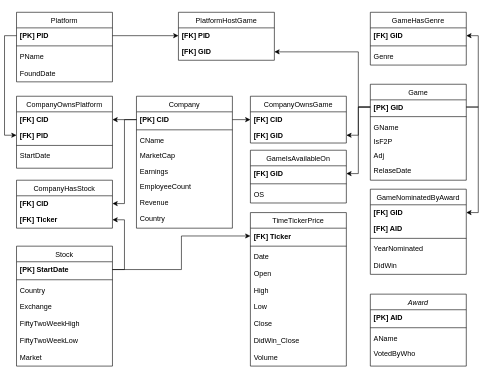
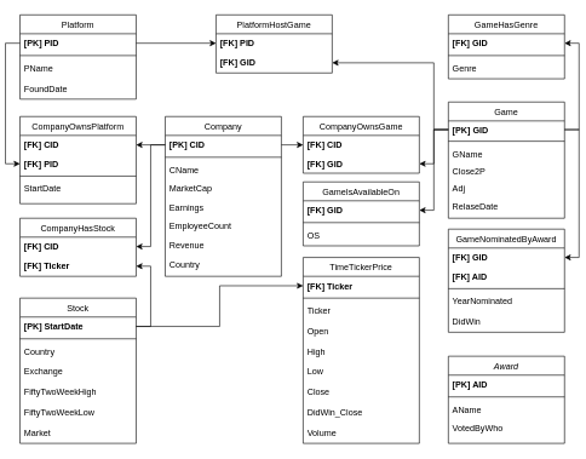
  <mxCell id="0" />
  <mxCell id="1" parent="0" />
  <mxCell id="2" value="Award" style="swimlane;fontStyle=2;align=center;verticalAlign=top;childLayout=stackLayout;horizontal=1;startSize=26;horizontalStack=0;resizeParent=1;resizeLast=0;collapsible=1;marginBottom=0;rounded=0;shadow=0;strokeWidth=1;" parent="1" vertex="1"><mxGeometry x="610" y="490" width="160" height="120" as="geometry"><mxRectangle x="230" y="140" width="160" height="26" as="alternateBounds" /></mxGeometry></mxCell>
  <mxCell id="3" value="[PK] AID" style="text;align=left;verticalAlign=top;spacingLeft=4;spacingRight=4;overflow=hidden;rotatable=0;points=[[0,0.5],[1,0.5]];portConstraint=eastwest;fontStyle=1" parent="2" vertex="1"><mxGeometry y="26" width="160" height="26" as="geometry" /></mxCell>
  <mxCell id="4" value="" style="line;html=1;strokeWidth=1;align=left;verticalAlign=middle;spacingTop=-1;spacingLeft=3;spacingRight=3;rotatable=0;labelPosition=right;points=[];portConstraint=eastwest;" parent="2" vertex="1"><mxGeometry y="52" width="160" height="8" as="geometry" /></mxCell>
  <mxCell id="5" value="AName" style="text;align=left;verticalAlign=top;spacingLeft=4;spacingRight=4;overflow=hidden;rotatable=0;points=[[0,0.5],[1,0.5]];portConstraint=eastwest;" parent="2" vertex="1"><mxGeometry y="60" width="160" height="26" as="geometry" /></mxCell>
  <mxCell id="6" value="VotedByWho" style="text;align=left;verticalAlign=top;spacingLeft=4;spacingRight=4;overflow=hidden;rotatable=0;points=[[0,0.5],[1,0.5]];portConstraint=eastwest;" parent="2" vertex="1"><mxGeometry y="86" width="160" height="26" as="geometry" /></mxCell>
  <mxCell id="7" value="CompanyOwnsGame" style="swimlane;fontStyle=0;align=center;verticalAlign=top;childLayout=stackLayout;horizontal=1;startSize=26;horizontalStack=0;resizeParent=1;resizeLast=0;collapsible=1;marginBottom=0;rounded=0;shadow=0;strokeWidth=1;" parent="1" vertex="1"><mxGeometry x="410" y="160" width="160" height="78" as="geometry"><mxRectangle x="340" y="380" width="170" height="26" as="alternateBounds" /></mxGeometry></mxCell>
  <mxCell id="8" value="[FK] CID" style="text;align=left;verticalAlign=top;spacingLeft=4;spacingRight=4;overflow=hidden;rotatable=0;points=[[0,0.5],[1,0.5]];portConstraint=eastwest;fontStyle=1" parent="7" vertex="1"><mxGeometry y="26" width="160" height="26" as="geometry" /></mxCell>
  <mxCell id="9" value="[FK] GID" style="text;align=left;verticalAlign=top;spacingLeft=4;spacingRight=4;overflow=hidden;rotatable=0;points=[[0,0.5],[1,0.5]];portConstraint=eastwest;fontStyle=1" parent="7" vertex="1"><mxGeometry y="52" width="160" height="26" as="geometry" /></mxCell>
  <mxCell id="10" value="Company" style="swimlane;fontStyle=0;align=center;verticalAlign=top;childLayout=stackLayout;horizontal=1;startSize=26;horizontalStack=0;resizeParent=1;resizeLast=0;collapsible=1;marginBottom=0;rounded=0;shadow=0;strokeWidth=1;" parent="1" vertex="1"><mxGeometry x="220" y="160" width="160" height="220" as="geometry"><mxRectangle x="550" y="140" width="160" height="26" as="alternateBounds" /></mxGeometry></mxCell>
  <mxCell id="11" value="[PK] CID" style="text;align=left;verticalAlign=top;spacingLeft=4;spacingRight=4;overflow=hidden;rotatable=0;points=[[0,0.5],[1,0.5]];portConstraint=eastwest;fontStyle=1" parent="10" vertex="1"><mxGeometry y="26" width="160" height="26" as="geometry" /></mxCell>
  <mxCell id="12" value="" style="line;html=1;strokeWidth=1;align=left;verticalAlign=middle;spacingTop=-1;spacingLeft=3;spacingRight=3;rotatable=0;labelPosition=right;points=[];portConstraint=eastwest;" parent="10" vertex="1"><mxGeometry y="52" width="160" height="8" as="geometry" /></mxCell>
  <mxCell id="13" value="CName" style="text;align=left;verticalAlign=top;spacingLeft=4;spacingRight=4;overflow=hidden;rotatable=0;points=[[0,0.5],[1,0.5]];portConstraint=eastwest;rounded=0;shadow=0;html=0;" parent="10" vertex="1"><mxGeometry y="60" width="160" height="26" as="geometry" /></mxCell>
  <mxCell id="14" value="MarketCap" style="text;align=left;verticalAlign=top;spacingLeft=4;spacingRight=4;overflow=hidden;rotatable=0;points=[[0,0.5],[1,0.5]];portConstraint=eastwest;rounded=0;shadow=0;html=0;" parent="10" vertex="1"><mxGeometry y="86" width="160" height="26" as="geometry" /></mxCell>
  <mxCell id="15" value="Earnings" style="text;align=left;verticalAlign=top;spacingLeft=4;spacingRight=4;overflow=hidden;rotatable=0;points=[[0,0.5],[1,0.5]];portConstraint=eastwest;rounded=0;shadow=0;html=0;" parent="10" vertex="1"><mxGeometry y="112" width="160" height="26" as="geometry" /></mxCell>
  <mxCell id="16" value="EmployeeCount" style="text;align=left;verticalAlign=top;spacingLeft=4;spacingRight=4;overflow=hidden;rotatable=0;points=[[0,0.5],[1,0.5]];portConstraint=eastwest;rounded=0;shadow=0;html=0;" parent="10" vertex="1"><mxGeometry y="138" width="160" height="26" as="geometry" /></mxCell>
  <mxCell id="17" value="Revenue" style="text;align=left;verticalAlign=top;spacingLeft=4;spacingRight=4;overflow=hidden;rotatable=0;points=[[0,0.5],[1,0.5]];portConstraint=eastwest;rounded=0;shadow=0;html=0;" parent="10" vertex="1"><mxGeometry y="164" width="160" height="26" as="geometry" /></mxCell>
  <mxCell id="18" value="Country" style="text;align=left;verticalAlign=top;spacingLeft=4;spacingRight=4;overflow=hidden;rotatable=0;points=[[0,0.5],[1,0.5]];portConstraint=eastwest;rounded=0;shadow=0;html=0;" parent="10" vertex="1"><mxGeometry y="190" width="160" height="26" as="geometry" /></mxCell>
  <mxCell id="19" value="CompanyOwnsPlatform" style="swimlane;fontStyle=0;align=center;verticalAlign=top;childLayout=stackLayout;horizontal=1;startSize=26;horizontalStack=0;resizeParent=1;resizeLast=0;collapsible=1;marginBottom=0;rounded=0;shadow=0;strokeWidth=1;" parent="1" vertex="1"><mxGeometry x="20" y="160" width="160" height="120" as="geometry"><mxRectangle x="340" y="380" width="170" height="26" as="alternateBounds" /></mxGeometry></mxCell>
  <mxCell id="20" value="[FK] CID" style="text;align=left;verticalAlign=top;spacingLeft=4;spacingRight=4;overflow=hidden;rotatable=0;points=[[0,0.5],[1,0.5]];portConstraint=eastwest;fontStyle=1" parent="19" vertex="1"><mxGeometry y="26" width="160" height="26" as="geometry" /></mxCell>
  <mxCell id="21" value="[FK] PID" style="text;align=left;verticalAlign=top;spacingLeft=4;spacingRight=4;overflow=hidden;rotatable=0;points=[[0,0.5],[1,0.5]];portConstraint=eastwest;fontStyle=1" parent="19" vertex="1"><mxGeometry y="52" width="160" height="26" as="geometry" /></mxCell>
  <mxCell id="22" value="" style="line;html=1;strokeWidth=1;align=left;verticalAlign=middle;spacingTop=-1;spacingLeft=3;spacingRight=3;rotatable=0;labelPosition=right;points=[];portConstraint=eastwest;" parent="19" vertex="1"><mxGeometry y="78" width="160" height="8" as="geometry" /></mxCell>
  <mxCell id="23" value="StartDate" style="text;align=left;verticalAlign=top;spacingLeft=4;spacingRight=4;overflow=hidden;rotatable=0;points=[[0,0.5],[1,0.5]];portConstraint=eastwest;rounded=0;shadow=0;html=0;" parent="19" vertex="1"><mxGeometry y="86" width="160" height="34" as="geometry" /></mxCell>
  <mxCell id="24" value="Game" style="swimlane;fontStyle=0;align=center;verticalAlign=top;childLayout=stackLayout;horizontal=1;startSize=26;horizontalStack=0;resizeParent=1;resizeLast=0;collapsible=1;marginBottom=0;rounded=0;shadow=0;strokeWidth=1;" parent="1" vertex="1"><mxGeometry x="610" y="140" width="160" height="160" as="geometry"><mxRectangle x="340" y="380" width="170" height="26" as="alternateBounds" /></mxGeometry></mxCell>
  <mxCell id="25" value="[PK] GID" style="text;align=left;verticalAlign=top;spacingLeft=4;spacingRight=4;overflow=hidden;rotatable=0;points=[[0,0.5],[1,0.5]];portConstraint=eastwest;fontStyle=1" parent="24" vertex="1"><mxGeometry y="26" width="160" height="24" as="geometry" /></mxCell>
  <mxCell id="26" value="" style="line;html=1;strokeWidth=1;align=left;verticalAlign=middle;spacingTop=-1;spacingLeft=3;spacingRight=3;rotatable=0;labelPosition=right;points=[];portConstraint=eastwest;" parent="24" vertex="1"><mxGeometry y="50" width="160" height="8" as="geometry" /></mxCell>
  <mxCell id="27" value="GName" style="text;align=left;verticalAlign=top;spacingLeft=4;spacingRight=4;overflow=hidden;rotatable=0;points=[[0,0.5],[1,0.5]];portConstraint=eastwest;fontStyle=0" parent="24" vertex="1"><mxGeometry y="58" width="160" height="24" as="geometry" /></mxCell>
- <mxCell id="28" value="IsF2P" style="text;align=left;verticalAlign=top;spacingLeft=4;spacingRight=4;overflow=hidden;rotatable=0;points=[[0,0.5],[1,0.5]];portConstraint=eastwest;fontStyle=0" parent="24" vertex="1"><mxGeometry y="82" width="160" height="24" as="geometry" /></mxCell>
+ <mxCell id="28" value="Close2P" style="text;align=left;verticalAlign=top;spacingLeft=4;spacingRight=4;overflow=hidden;rotatable=0;points=[[0,0.5],[1,0.5]];portConstraint=eastwest;fontStyle=0" parent="24" vertex="1"><mxGeometry y="82" width="160" height="24" as="geometry" /></mxCell>
  <mxCell id="29" value="Adj" style="text;align=left;verticalAlign=top;spacingLeft=4;spacingRight=4;overflow=hidden;rotatable=0;points=[[0,0.5],[1,0.5]];portConstraint=eastwest;fontStyle=0" parent="24" vertex="1"><mxGeometry y="106" width="160" height="24" as="geometry" /></mxCell>
  <mxCell id="30" value="RelaseDate" style="text;align=left;verticalAlign=top;spacingLeft=4;spacingRight=4;overflow=hidden;rotatable=0;points=[[0,0.5],[1,0.5]];portConstraint=eastwest;fontStyle=0" parent="24" vertex="1"><mxGeometry y="130" width="160" height="24" as="geometry" /></mxCell>
  <mxCell id="31" value="GameHasGenre" style="swimlane;fontStyle=0;align=center;verticalAlign=top;childLayout=stackLayout;horizontal=1;startSize=26;horizontalStack=0;resizeParent=1;resizeLast=0;collapsible=1;marginBottom=0;rounded=0;shadow=0;strokeWidth=1;" parent="1" vertex="1"><mxGeometry x="610" y="20" width="160" height="88" as="geometry"><mxRectangle x="130" y="380" width="160" height="26" as="alternateBounds" /></mxGeometry></mxCell>
  <mxCell id="32" value="[FK] GID" style="text;align=left;verticalAlign=top;spacingLeft=4;spacingRight=4;overflow=hidden;rotatable=0;points=[[0,0.5],[1,0.5]];portConstraint=eastwest;fontStyle=1" parent="31" vertex="1"><mxGeometry y="26" width="160" height="26" as="geometry" /></mxCell>
  <mxCell id="33" value="" style="line;html=1;strokeWidth=1;align=left;verticalAlign=middle;spacingTop=-1;spacingLeft=3;spacingRight=3;rotatable=0;labelPosition=right;points=[];portConstraint=eastwest;" parent="31" vertex="1"><mxGeometry y="52" width="160" height="8" as="geometry" /></mxCell>
  <mxCell id="34" value="Genre" style="text;align=left;verticalAlign=top;spacingLeft=4;spacingRight=4;overflow=hidden;rotatable=0;points=[[0,0.5],[1,0.5]];portConstraint=eastwest;rounded=0;shadow=0;html=0;" parent="31" vertex="1"><mxGeometry y="60" width="160" height="28" as="geometry" /></mxCell>
  <mxCell id="35" value="CompanyHasStock" style="swimlane;fontStyle=0;align=center;verticalAlign=top;childLayout=stackLayout;horizontal=1;startSize=26;horizontalStack=0;resizeParent=1;resizeLast=0;collapsible=1;marginBottom=0;rounded=0;shadow=0;strokeWidth=1;" parent="1" vertex="1"><mxGeometry x="20" y="300" width="160" height="80" as="geometry"><mxRectangle x="130" y="380" width="160" height="26" as="alternateBounds" /></mxGeometry></mxCell>
  <mxCell id="36" value="[FK] CID" style="text;align=left;verticalAlign=top;spacingLeft=4;spacingRight=4;overflow=hidden;rotatable=0;points=[[0,0.5],[1,0.5]];portConstraint=eastwest;fontStyle=1" parent="35" vertex="1"><mxGeometry y="26" width="160" height="26" as="geometry" /></mxCell>
  <mxCell id="37" value="[FK] Ticker" style="text;align=left;verticalAlign=top;spacingLeft=4;spacingRight=4;overflow=hidden;rotatable=0;points=[[0,0.5],[1,0.5]];portConstraint=eastwest;rounded=0;shadow=0;html=0;fontStyle=1" parent="35" vertex="1"><mxGeometry y="52" width="160" height="28" as="geometry" /></mxCell>
  <mxCell id="38" value="GameNominatedByAward" style="swimlane;fontStyle=0;align=center;verticalAlign=top;childLayout=stackLayout;horizontal=1;startSize=26;horizontalStack=0;resizeParent=1;resizeLast=0;collapsible=1;marginBottom=0;rounded=0;shadow=0;strokeWidth=1;" parent="1" vertex="1"><mxGeometry x="610" y="315" width="160" height="142" as="geometry"><mxRectangle x="130" y="380" width="160" height="26" as="alternateBounds" /></mxGeometry></mxCell>
  <mxCell id="39" value="[FK] GID" style="text;align=left;verticalAlign=top;spacingLeft=4;spacingRight=4;overflow=hidden;rotatable=0;points=[[0,0.5],[1,0.5]];portConstraint=eastwest;fontStyle=1" parent="38" vertex="1"><mxGeometry y="26" width="160" height="26" as="geometry" /></mxCell>
  <mxCell id="40" value="[FK] AID" style="text;align=left;verticalAlign=top;spacingLeft=4;spacingRight=4;overflow=hidden;rotatable=0;points=[[0,0.5],[1,0.5]];portConstraint=eastwest;fontStyle=1" parent="38" vertex="1"><mxGeometry y="52" width="160" height="26" as="geometry" /></mxCell>
  <mxCell id="41" value="" style="line;html=1;strokeWidth=1;align=left;verticalAlign=middle;spacingTop=-1;spacingLeft=3;spacingRight=3;rotatable=0;labelPosition=right;points=[];portConstraint=eastwest;" parent="38" vertex="1"><mxGeometry y="78" width="160" height="8" as="geometry" /></mxCell>
  <mxCell id="42" value="YearNominated" style="text;align=left;verticalAlign=top;spacingLeft=4;spacingRight=4;overflow=hidden;rotatable=0;points=[[0,0.5],[1,0.5]];portConstraint=eastwest;rounded=0;shadow=0;html=0;" parent="38" vertex="1"><mxGeometry y="86" width="160" height="28" as="geometry" /></mxCell>
  <mxCell id="43" value="DidWin" style="text;align=left;verticalAlign=top;spacingLeft=4;spacingRight=4;overflow=hidden;rotatable=0;points=[[0,0.5],[1,0.5]];portConstraint=eastwest;rounded=0;shadow=0;html=0;" parent="38" vertex="1"><mxGeometry y="114" width="160" height="28" as="geometry" /></mxCell>
  <mxCell id="44" value="Platform" style="swimlane;fontStyle=0;align=center;verticalAlign=top;childLayout=stackLayout;horizontal=1;startSize=26;horizontalStack=0;resizeParent=1;resizeLast=0;collapsible=1;marginBottom=0;rounded=0;shadow=0;strokeWidth=1;" parent="1" vertex="1"><mxGeometry x="20" y="20" width="160" height="116" as="geometry"><mxRectangle x="130" y="380" width="160" height="26" as="alternateBounds" /></mxGeometry></mxCell>
  <mxCell id="45" value="[PK] PID" style="text;align=left;verticalAlign=top;spacingLeft=4;spacingRight=4;overflow=hidden;rotatable=0;points=[[0,0.5],[1,0.5]];portConstraint=eastwest;fontStyle=1" parent="44" vertex="1"><mxGeometry y="26" width="160" height="26" as="geometry" /></mxCell>
  <mxCell id="46" value="" style="line;html=1;strokeWidth=1;align=left;verticalAlign=middle;spacingTop=-1;spacingLeft=3;spacingRight=3;rotatable=0;labelPosition=right;points=[];portConstraint=eastwest;" parent="44" vertex="1"><mxGeometry y="52" width="160" height="8" as="geometry" /></mxCell>
  <mxCell id="47" value="PName" style="text;align=left;verticalAlign=top;spacingLeft=4;spacingRight=4;overflow=hidden;rotatable=0;points=[[0,0.5],[1,0.5]];portConstraint=eastwest;rounded=0;shadow=0;html=0;" parent="44" vertex="1"><mxGeometry y="60" width="160" height="28" as="geometry" /></mxCell>
  <mxCell id="48" value="FoundDate" style="text;align=left;verticalAlign=top;spacingLeft=4;spacingRight=4;overflow=hidden;rotatable=0;points=[[0,0.5],[1,0.5]];portConstraint=eastwest;rounded=0;shadow=0;html=0;" parent="44" vertex="1"><mxGeometry y="88" width="160" height="28" as="geometry" /></mxCell>
  <mxCell id="49" value="PlatformHostGame" style="swimlane;fontStyle=0;align=center;verticalAlign=top;childLayout=stackLayout;horizontal=1;startSize=26;horizontalStack=0;resizeParent=1;resizeLast=0;collapsible=1;marginBottom=0;rounded=0;shadow=0;strokeWidth=1;" parent="1" vertex="1"><mxGeometry x="290" y="20" width="160" height="80" as="geometry"><mxRectangle x="130" y="380" width="160" height="26" as="alternateBounds" /></mxGeometry></mxCell>
  <mxCell id="50" value="[FK] PID " style="text;align=left;verticalAlign=top;spacingLeft=4;spacingRight=4;overflow=hidden;rotatable=0;points=[[0,0.5],[1,0.5]];portConstraint=eastwest;fontStyle=1" parent="49" vertex="1"><mxGeometry y="26" width="160" height="26" as="geometry" /></mxCell>
  <mxCell id="51" value="[FK] GID" style="text;align=left;verticalAlign=top;spacingLeft=4;spacingRight=4;overflow=hidden;rotatable=0;points=[[0,0.5],[1,0.5]];portConstraint=eastwest;rounded=0;shadow=0;html=0;fontStyle=1" parent="49" vertex="1"><mxGeometry y="52" width="160" height="28" as="geometry" /></mxCell>
  <mxCell id="52" value="Stock" style="swimlane;fontStyle=0;align=center;verticalAlign=top;childLayout=stackLayout;horizontal=1;startSize=26;horizontalStack=0;resizeParent=1;resizeLast=0;collapsible=1;marginBottom=0;rounded=0;shadow=0;strokeWidth=1;" parent="1" vertex="1"><mxGeometry x="20" y="410" width="160" height="200" as="geometry"><mxRectangle x="130" y="380" width="160" height="26" as="alternateBounds" /></mxGeometry></mxCell>
  <mxCell id="53" value="[PK] StartDate" style="text;align=left;verticalAlign=top;spacingLeft=4;spacingRight=4;overflow=hidden;rotatable=0;points=[[0,0.5],[1,0.5]];portConstraint=eastwest;fontStyle=1" parent="52" vertex="1"><mxGeometry y="26" width="160" height="26" as="geometry" /></mxCell>
  <mxCell id="54" value="" style="line;html=1;strokeWidth=1;align=left;verticalAlign=middle;spacingTop=-1;spacingLeft=3;spacingRight=3;rotatable=0;labelPosition=right;points=[];portConstraint=eastwest;" parent="52" vertex="1"><mxGeometry y="52" width="160" height="8" as="geometry" /></mxCell>
  <mxCell id="55" value="Country" style="text;align=left;verticalAlign=top;spacingLeft=4;spacingRight=4;overflow=hidden;rotatable=0;points=[[0,0.5],[1,0.5]];portConstraint=eastwest;rounded=0;shadow=0;html=0;" parent="52" vertex="1"><mxGeometry y="60" width="160" height="28" as="geometry" /></mxCell>
  <mxCell id="56" value="Exchange" style="text;align=left;verticalAlign=top;spacingLeft=4;spacingRight=4;overflow=hidden;rotatable=0;points=[[0,0.5],[1,0.5]];portConstraint=eastwest;rounded=0;shadow=0;html=0;" parent="52" vertex="1"><mxGeometry y="88" width="160" height="28" as="geometry" /></mxCell>
  <mxCell id="57" value="FiftyTwoWeekHigh" style="text;align=left;verticalAlign=top;spacingLeft=4;spacingRight=4;overflow=hidden;rotatable=0;points=[[0,0.5],[1,0.5]];portConstraint=eastwest;rounded=0;shadow=0;html=0;" parent="52" vertex="1"><mxGeometry y="116" width="160" height="28" as="geometry" /></mxCell>
  <mxCell id="58" value="FiftyTwoWeekLow" style="text;align=left;verticalAlign=top;spacingLeft=4;spacingRight=4;overflow=hidden;rotatable=0;points=[[0,0.5],[1,0.5]];portConstraint=eastwest;rounded=0;shadow=0;html=0;" parent="52" vertex="1"><mxGeometry y="144" width="160" height="28" as="geometry" /></mxCell>
  <mxCell id="59" value="Market" style="text;align=left;verticalAlign=top;spacingLeft=4;spacingRight=4;overflow=hidden;rotatable=0;points=[[0,0.5],[1,0.5]];portConstraint=eastwest;rounded=0;shadow=0;html=0;" parent="52" vertex="1"><mxGeometry y="172" width="160" height="28" as="geometry" /></mxCell>
  <mxCell id="60" value="TimeTickerPrice" style="swimlane;fontStyle=0;align=center;verticalAlign=top;childLayout=stackLayout;horizontal=1;startSize=26;horizontalStack=0;resizeParent=1;resizeLast=0;collapsible=1;marginBottom=0;rounded=0;shadow=0;strokeWidth=1;" parent="1" vertex="1"><mxGeometry x="410" y="354" width="160" height="256" as="geometry"><mxRectangle x="130" y="380" width="160" height="26" as="alternateBounds" /></mxGeometry></mxCell>
  <mxCell id="61" value="[FK] Ticker" style="text;align=left;verticalAlign=top;spacingLeft=4;spacingRight=4;overflow=hidden;rotatable=0;points=[[0,0.5],[1,0.5]];portConstraint=eastwest;fontStyle=1" parent="60" vertex="1"><mxGeometry y="26" width="160" height="26" as="geometry" /></mxCell>
  <mxCell id="62" value="" style="line;html=1;strokeWidth=1;align=left;verticalAlign=middle;spacingTop=-1;spacingLeft=3;spacingRight=3;rotatable=0;labelPosition=right;points=[];portConstraint=eastwest;" parent="60" vertex="1"><mxGeometry y="52" width="160" height="8" as="geometry" /></mxCell>
- <mxCell id="63" value="Date" style="text;align=left;verticalAlign=top;spacingLeft=4;spacingRight=4;overflow=hidden;rotatable=0;points=[[0,0.5],[1,0.5]];portConstraint=eastwest;rounded=0;shadow=0;html=0;" parent="60" vertex="1"><mxGeometry y="60" width="160" height="28" as="geometry" /></mxCell>
+ <mxCell id="63" value="Ticker" style="text;align=left;verticalAlign=top;spacingLeft=4;spacingRight=4;overflow=hidden;rotatable=0;points=[[0,0.5],[1,0.5]];portConstraint=eastwest;rounded=0;shadow=0;html=0;" parent="60" vertex="1"><mxGeometry y="60" width="160" height="28" as="geometry" /></mxCell>
  <mxCell id="64" value="Open" style="text;align=left;verticalAlign=top;spacingLeft=4;spacingRight=4;overflow=hidden;rotatable=0;points=[[0,0.5],[1,0.5]];portConstraint=eastwest;rounded=0;shadow=0;html=0;" parent="60" vertex="1"><mxGeometry y="88" width="160" height="28" as="geometry" /></mxCell>
  <mxCell id="65" value="High" style="text;align=left;verticalAlign=top;spacingLeft=4;spacingRight=4;overflow=hidden;rotatable=0;points=[[0,0.5],[1,0.5]];portConstraint=eastwest;rounded=0;shadow=0;html=0;" parent="60" vertex="1"><mxGeometry y="116" width="160" height="28" as="geometry" /></mxCell>
  <mxCell id="66" value="Low" style="text;align=left;verticalAlign=top;spacingLeft=4;spacingRight=4;overflow=hidden;rotatable=0;points=[[0,0.5],[1,0.5]];portConstraint=eastwest;rounded=0;shadow=0;html=0;" parent="60" vertex="1"><mxGeometry y="144" width="160" height="28" as="geometry" /></mxCell>
  <mxCell id="67" value="Close" style="text;align=left;verticalAlign=top;spacingLeft=4;spacingRight=4;overflow=hidden;rotatable=0;points=[[0,0.5],[1,0.5]];portConstraint=eastwest;rounded=0;shadow=0;html=0;" parent="60" vertex="1"><mxGeometry y="172" width="160" height="28" as="geometry" /></mxCell>
  <mxCell id="68" value="DidWin_Close" style="text;align=left;verticalAlign=top;spacingLeft=4;spacingRight=4;overflow=hidden;rotatable=0;points=[[0,0.5],[1,0.5]];portConstraint=eastwest;rounded=0;shadow=0;html=0;" parent="60" vertex="1"><mxGeometry y="200" width="160" height="28" as="geometry" /></mxCell>
  <mxCell id="69" value="Volume" style="text;align=left;verticalAlign=top;spacingLeft=4;spacingRight=4;overflow=hidden;rotatable=0;points=[[0,0.5],[1,0.5]];portConstraint=eastwest;rounded=0;shadow=0;html=0;" parent="60" vertex="1"><mxGeometry y="228" width="160" height="28" as="geometry" /></mxCell>
  <mxCell id="70" style="edgeStyle=orthogonalEdgeStyle;rounded=0;orthogonalLoop=1;jettySize=auto;html=1;exitX=0;exitY=0.5;exitDx=0;exitDy=0;entryX=1;entryY=0.5;entryDx=0;entryDy=0;" parent="1" source="25" target="9" edge="1"><mxGeometry relative="1" as="geometry"><Array as="points"><mxPoint x="590" y="178" /><mxPoint x="590" y="225" /></Array></mxGeometry></mxCell>
  <mxCell id="71" style="edgeStyle=orthogonalEdgeStyle;rounded=0;orthogonalLoop=1;jettySize=auto;html=1;exitX=1;exitY=0.5;exitDx=0;exitDy=0;entryX=0;entryY=0.5;entryDx=0;entryDy=0;" parent="1" source="11" target="8" edge="1"><mxGeometry relative="1" as="geometry" /></mxCell>
  <mxCell id="72" style="edgeStyle=orthogonalEdgeStyle;rounded=0;orthogonalLoop=1;jettySize=auto;html=1;exitX=0;exitY=0.5;exitDx=0;exitDy=0;entryX=1;entryY=0.5;entryDx=0;entryDy=0;" parent="1" source="11" target="20" edge="1"><mxGeometry relative="1" as="geometry" /></mxCell>
  <mxCell id="73" style="edgeStyle=orthogonalEdgeStyle;rounded=0;orthogonalLoop=1;jettySize=auto;html=1;exitX=1;exitY=0.5;exitDx=0;exitDy=0;" parent="1" source="45" target="50" edge="1"><mxGeometry relative="1" as="geometry" /></mxCell>
  <mxCell id="74" style="edgeStyle=orthogonalEdgeStyle;rounded=0;orthogonalLoop=1;jettySize=auto;html=1;exitX=1;exitY=0.5;exitDx=0;exitDy=0;entryX=1;entryY=0.5;entryDx=0;entryDy=0;" parent="1" source="25" target="32" edge="1"><mxGeometry relative="1" as="geometry" /></mxCell>
  <mxCell id="75" style="edgeStyle=orthogonalEdgeStyle;rounded=0;orthogonalLoop=1;jettySize=auto;html=1;exitX=1;exitY=0.5;exitDx=0;exitDy=0;entryX=1;entryY=0.5;entryDx=0;entryDy=0;" parent="1" source="25" target="39" edge="1"><mxGeometry relative="1" as="geometry" /></mxCell>
  <mxCell id="76" style="edgeStyle=orthogonalEdgeStyle;rounded=0;orthogonalLoop=1;jettySize=auto;html=1;exitX=0;exitY=0.5;exitDx=0;exitDy=0;entryX=1;entryY=0.5;entryDx=0;entryDy=0;" parent="1" source="11" target="36" edge="1"><mxGeometry relative="1" as="geometry" /></mxCell>
  <mxCell id="77" style="edgeStyle=orthogonalEdgeStyle;rounded=0;orthogonalLoop=1;jettySize=auto;html=1;exitX=1;exitY=0.5;exitDx=0;exitDy=0;entryX=1;entryY=0.5;entryDx=0;entryDy=0;" parent="1" source="53" target="37" edge="1"><mxGeometry relative="1" as="geometry" /></mxCell>
  <mxCell id="78" style="edgeStyle=orthogonalEdgeStyle;rounded=0;orthogonalLoop=1;jettySize=auto;html=1;exitX=1;exitY=0.5;exitDx=0;exitDy=0;entryX=0;entryY=0.5;entryDx=0;entryDy=0;" parent="1" source="53" target="61" edge="1"><mxGeometry relative="1" as="geometry" /></mxCell>
  <mxCell id="79" value="GameIsAvailableOn" style="swimlane;fontStyle=0;align=center;verticalAlign=top;childLayout=stackLayout;horizontal=1;startSize=26;horizontalStack=0;resizeParent=1;resizeLast=0;collapsible=1;marginBottom=0;rounded=0;shadow=0;strokeWidth=1;" parent="1" vertex="1"><mxGeometry x="410" y="250" width="160" height="88" as="geometry"><mxRectangle x="130" y="380" width="160" height="26" as="alternateBounds" /></mxGeometry></mxCell>
  <mxCell id="80" value="[FK] GID " style="text;align=left;verticalAlign=top;spacingLeft=4;spacingRight=4;overflow=hidden;rotatable=0;points=[[0,0.5],[1,0.5]];portConstraint=eastwest;fontStyle=1" parent="79" vertex="1"><mxGeometry y="26" width="160" height="26" as="geometry" /></mxCell>
  <mxCell id="81" value="" style="line;html=1;strokeWidth=1;align=left;verticalAlign=middle;spacingTop=-1;spacingLeft=3;spacingRight=3;rotatable=0;labelPosition=right;points=[];portConstraint=eastwest;" parent="79" vertex="1"><mxGeometry y="52" width="160" height="8" as="geometry" /></mxCell>
  <mxCell id="82" value="OS" style="text;align=left;verticalAlign=top;spacingLeft=4;spacingRight=4;overflow=hidden;rotatable=0;points=[[0,0.5],[1,0.5]];portConstraint=eastwest;rounded=0;shadow=0;html=0;fontStyle=0" parent="79" vertex="1"><mxGeometry y="60" width="160" height="28" as="geometry" /></mxCell>
  <mxCell id="83" style="edgeStyle=orthogonalEdgeStyle;rounded=0;orthogonalLoop=1;jettySize=auto;html=1;exitX=0;exitY=0.5;exitDx=0;exitDy=0;" parent="1" source="25" target="80" edge="1"><mxGeometry relative="1" as="geometry" /></mxCell>
  <mxCell id="84" style="edgeStyle=orthogonalEdgeStyle;rounded=0;orthogonalLoop=1;jettySize=auto;html=1;exitX=0;exitY=0.5;exitDx=0;exitDy=0;entryX=1;entryY=0.5;entryDx=0;entryDy=0;" parent="1" source="25" target="51" edge="1"><mxGeometry relative="1" as="geometry"><Array as="points"><mxPoint x="590" y="178" /><mxPoint x="590" y="86" /></Array></mxGeometry></mxCell>
  <mxCell id="85" style="edgeStyle=orthogonalEdgeStyle;rounded=0;orthogonalLoop=1;jettySize=auto;html=1;exitX=0;exitY=0.5;exitDx=0;exitDy=0;entryX=0;entryY=0.5;entryDx=0;entryDy=0;" parent="1" source="45" target="21" edge="1"><mxGeometry relative="1" as="geometry" /></mxCell>
